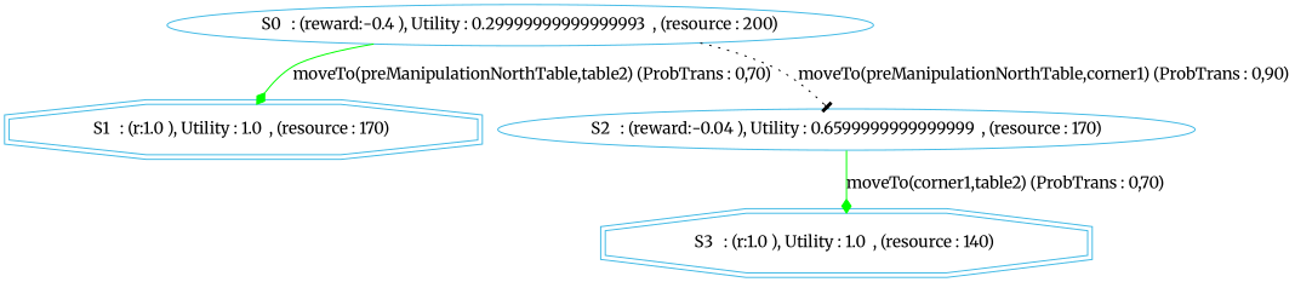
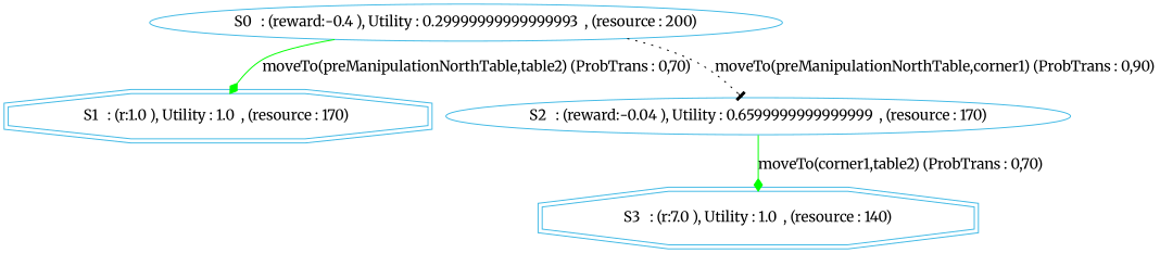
  digraph {
    fontname=Merriweather
    node [color="#40b9e5" fontname=Merriweather]
    edge [arrowhead=diamond color=green fontname=Merriweather]
    n1 [label=" S1   : (r:1.0 ), Utility : 1.0  , (resource : 170)  " shape=doubleoctagon]
-   n2 [label=" S3   : (r:1.0 ), Utility : 1.0  , (resource : 140)  " shape=doubleoctagon]
+   n2 [label="S3   : (r:7.0 ), Utility : 1.0  , (resource : 140)" shape=doubleoctagon]
    n3 [label=" S0   : (reward:-0.4 ), Utility : 0.29999999999999993  , (resource : 200) "]
    n4 [label=" S2   : (reward:-0.04 ), Utility : 0.6599999999999999  , (resource : 170) "]
    n3 -> n1 [label="moveTo(preManipulationNorthTable,table2) (ProbTrans : 0,70)"]
    n3 -> n4 [arrowhead=tee label="moveTo(preManipulationNorthTable,corner1) (ProbTrans : 0,90)" style=dotted color=""]
    n4 -> n2 [label="moveTo(corner1,table2) (ProbTrans : 0,70)"]
  }
